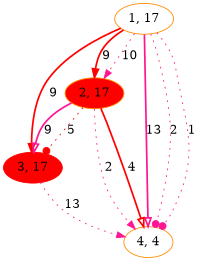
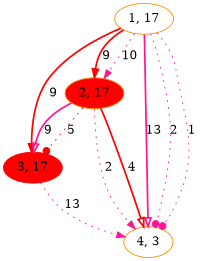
  digraph {
    node [color=darkorange]
    edge [color=deeppink style=dotted arrowhead=normal]
    n1 [label="1, 17"]
    n2 [fillcolor=red label="2, 17" style=filled]
    n3 [fillcolor=red label="3, 17" style=filled color=red]
-   n4 [label="4, 4"]
+   n4 [label="4, 3"]
    n1 -> n2 [label=9 color=red style=bold]
    n1 -> n2 [label=10]
    n1 -> n3 [label=9 color=red style=bold]
    n1 -> n4 [label=13 style=bold arrowhead=onormal]
    n1 -> n4 [label=2 arrowhead=dot]
    n1 -> n4 [label=1 arrowhead=dot]
    n2 -> n3 [label=9 style=bold arrowhead=onormal]
    n2 -> n3 [label=5 color=red arrowhead=dot]
    n2 -> n4 [label=2]
    n2 -> n4 [label=4 color=red style=bold arrowhead=onormal]
    n3 -> n4 [label=13]
  }
